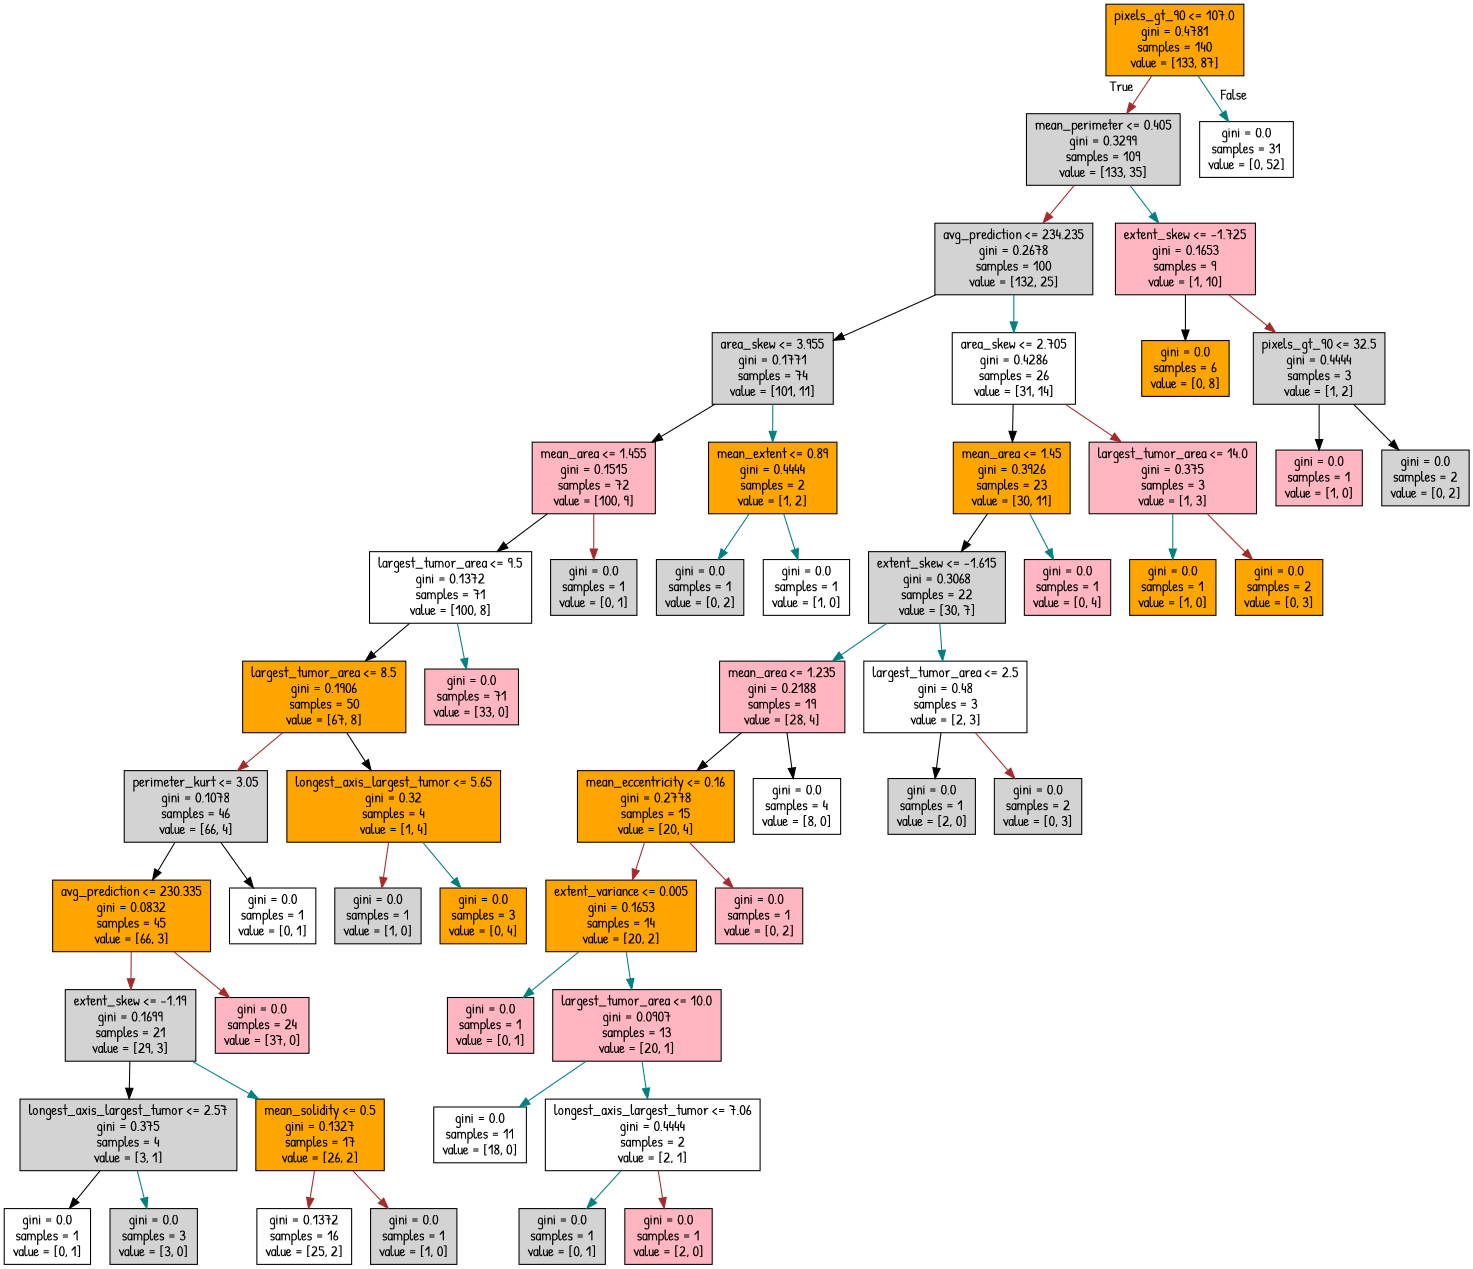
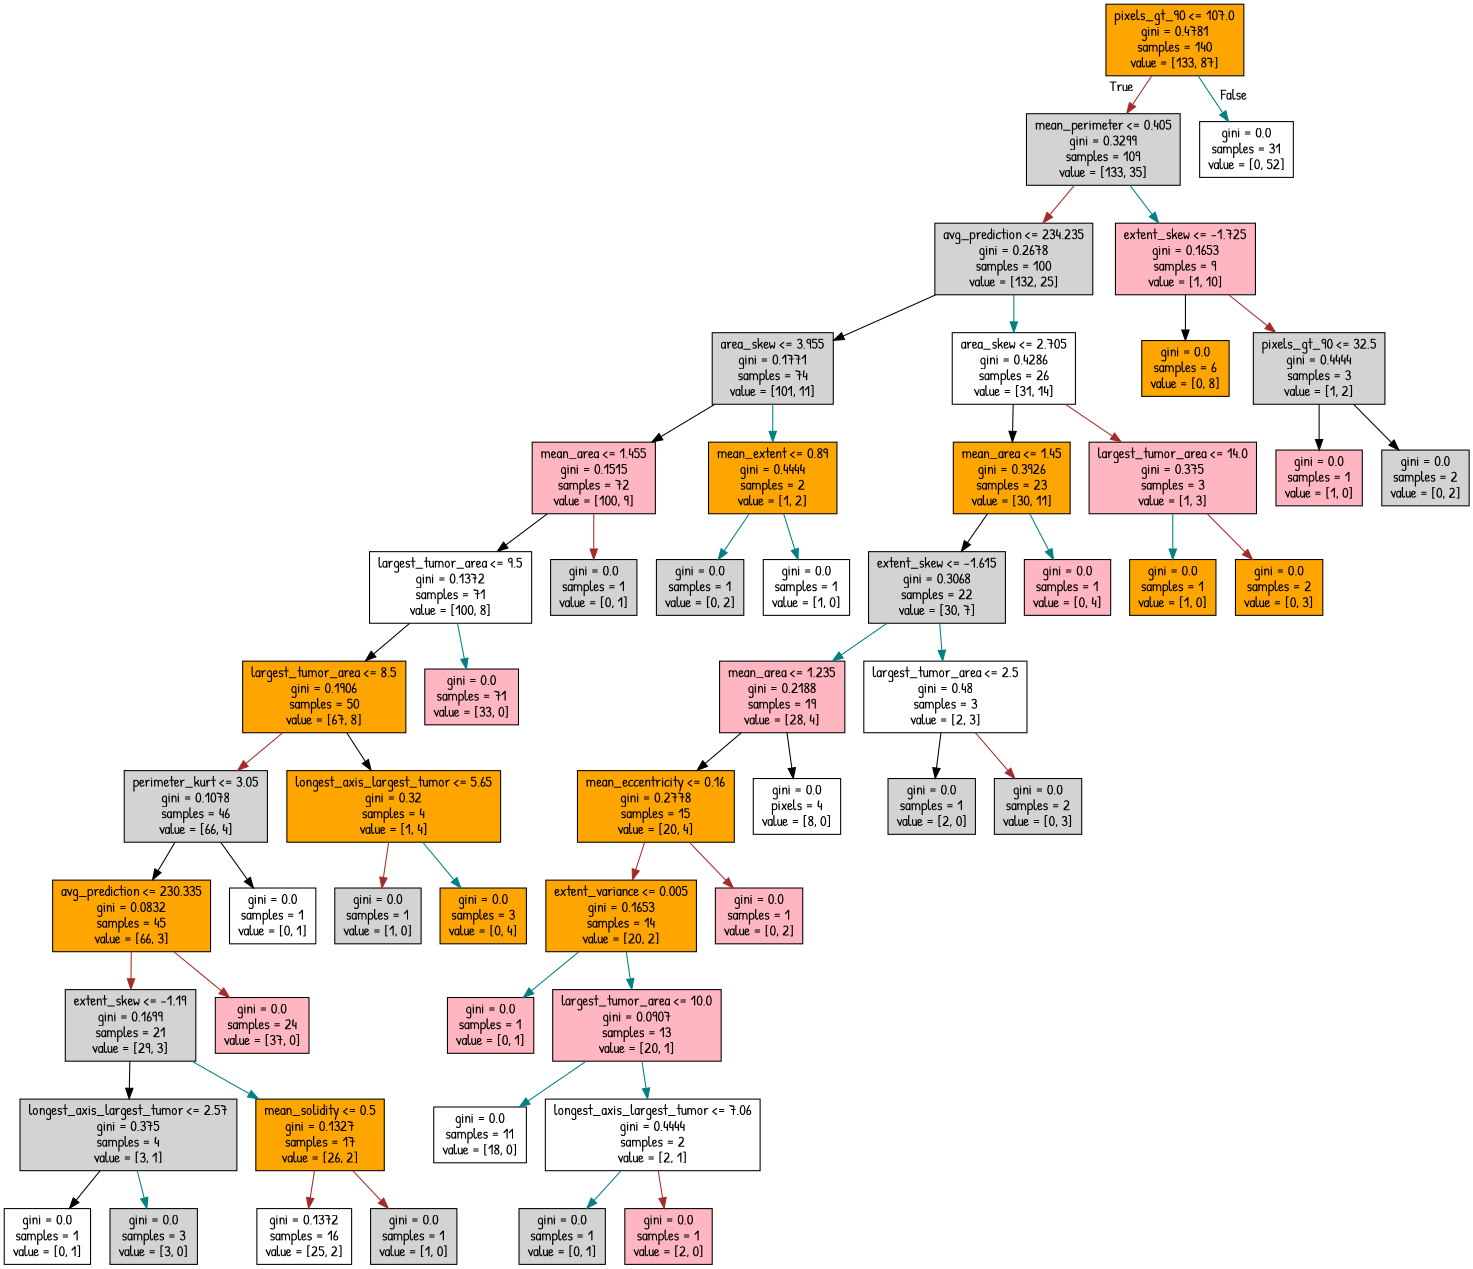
  digraph {
    fontname="Patrick Hand"
    node [fillcolor=lightgrey fontname="Patrick Hand" shape=box style=filled]
    edge [color=teal fontname="Patrick Hand"]
    n1 [fillcolor=orange label="pixels_gt_90 <= 107.0\ngini = 0.4781\nsamples = 140\nvalue = [133, 87]"]
    n2 [label="mean_perimeter <= 0.405\ngini = 0.3299\nsamples = 109\nvalue = [133, 35]"]
    n3 [fillcolor=white label="gini = 0.0\nsamples = 31\nvalue = [0, 52]"]
    n4 [label="avg_prediction <= 234.235\ngini = 0.2678\nsamples = 100\nvalue = [132, 25]"]
    n5 [fillcolor=lightpink label="extent_skew <= -1.725\ngini = 0.1653\nsamples = 9\nvalue = [1, 10]"]
    n6 [label="area_skew <= 3.955\ngini = 0.1771\nsamples = 74\nvalue = [101, 11]"]
    n7 [fillcolor=white label="area_skew <= 2.705\ngini = 0.4286\nsamples = 26\nvalue = [31, 14]"]
    n8 [fillcolor=orange label="gini = 0.0\nsamples = 6\nvalue = [0, 8]"]
    n9 [label="pixels_gt_90 <= 32.5\ngini = 0.4444\nsamples = 3\nvalue = [1, 2]"]
    n10 [fillcolor=lightpink label="mean_area <= 1.455\ngini = 0.1515\nsamples = 72\nvalue = [100, 9]"]
    n11 [fillcolor=orange label="mean_extent <= 0.89\ngini = 0.4444\nsamples = 2\nvalue = [1, 2]"]
    n12 [fillcolor=orange label="mean_area <= 1.45\ngini = 0.3926\nsamples = 23\nvalue = [30, 11]"]
    n13 [fillcolor=lightpink label="largest_tumor_area <= 14.0\ngini = 0.375\nsamples = 3\nvalue = [1, 3]"]
    n14 [fillcolor=white label="largest_tumor_area <= 9.5\ngini = 0.1372\nsamples = 71\nvalue = [100, 8]"]
    n15 [label="gini = 0.0\nsamples = 1\nvalue = [0, 1]"]
    n16 [label="gini = 0.0\nsamples = 1\nvalue = [0, 2]"]
    n17 [fillcolor=white label="gini = 0.0\nsamples = 1\nvalue = [1, 0]"]
    n18 [fillcolor=orange label="largest_tumor_area <= 8.5\ngini = 0.1906\nsamples = 50\nvalue = [67, 8]"]
    n19 [fillcolor=lightpink label="gini = 0.0\nsamples = 71\nvalue = [33, 0]"]
    n20 [label="perimeter_kurt <= 3.05\ngini = 0.1078\nsamples = 46\nvalue = [66, 4]"]
    n21 [fillcolor=orange label="longest_axis_largest_tumor <= 5.65\ngini = 0.32\nsamples = 4\nvalue = [1, 4]"]
    n22 [fillcolor=orange label="avg_prediction <= 230.335\ngini = 0.0832\nsamples = 45\nvalue = [66, 3]"]
    n23 [fillcolor=white label="gini = 0.0\nsamples = 1\nvalue = [0, 1]"]
    n24 [label="gini = 0.0\nsamples = 1\nvalue = [1, 0]"]
    n25 [fillcolor=orange label="gini = 0.0\nsamples = 3\nvalue = [0, 4]"]
    n26 [label="extent_skew <= -1.19\ngini = 0.1699\nsamples = 21\nvalue = [29, 3]"]
    n27 [fillcolor=lightpink label="gini = 0.0\nsamples = 24\nvalue = [37, 0]"]
    n28 [label="longest_axis_largest_tumor <= 2.57\ngini = 0.375\nsamples = 4\nvalue = [3, 1]"]
    n29 [fillcolor=orange label="mean_solidity <= 0.5\ngini = 0.1327\nsamples = 17\nvalue = [26, 2]"]
    n30 [fillcolor=white label="gini = 0.0\nsamples = 1\nvalue = [0, 1]"]
    n31 [label="gini = 0.0\nsamples = 3\nvalue = [3, 0]"]
    n32 [fillcolor=white label="gini = 0.1372\nsamples = 16\nvalue = [25, 2]"]
    n33 [label="gini = 0.0\nsamples = 1\nvalue = [1, 0]"]
    n34 [label="extent_skew <= -1.615\ngini = 0.3068\nsamples = 22\nvalue = [30, 7]"]
    n35 [fillcolor=lightpink label="gini = 0.0\nsamples = 1\nvalue = [0, 4]"]
    n36 [fillcolor=orange label="gini = 0.0\nsamples = 1\nvalue = [1, 0]"]
    n37 [fillcolor=orange label="gini = 0.0\nsamples = 2\nvalue = [0, 3]"]
    n38 [fillcolor=lightpink label="mean_area <= 1.235\ngini = 0.2188\nsamples = 19\nvalue = [28, 4]"]
    n39 [fillcolor=white label="largest_tumor_area <= 2.5\ngini = 0.48\nsamples = 3\nvalue = [2, 3]"]
    n40 [fillcolor=orange label="mean_eccentricity <= 0.16\ngini = 0.2778\nsamples = 15\nvalue = [20, 4]"]
-   n41 [fillcolor=white label="gini = 0.0\nsamples = 4\nvalue = [8, 0]"]
+   n41 [fillcolor=white label="gini = 0.0\npixels = 4\nvalue = [8, 0]"]
    n42 [label="gini = 0.0\nsamples = 1\nvalue = [2, 0]"]
    n43 [label="gini = 0.0\nsamples = 2\nvalue = [0, 3]"]
    n44 [fillcolor=orange label="extent_variance <= 0.005\ngini = 0.1653\nsamples = 14\nvalue = [20, 2]"]
    n45 [fillcolor=lightpink label="gini = 0.0\nsamples = 1\nvalue = [0, 2]"]
    n46 [fillcolor=lightpink label="gini = 0.0\nsamples = 1\nvalue = [0, 1]"]
    n47 [fillcolor=lightpink label="largest_tumor_area <= 10.0\ngini = 0.0907\nsamples = 13\nvalue = [20, 1]"]
    n48 [fillcolor=white label="gini = 0.0\nsamples = 11\nvalue = [18, 0]"]
    n49 [fillcolor=white label="longest_axis_largest_tumor <= 7.06\ngini = 0.4444\nsamples = 2\nvalue = [2, 1]"]
    n50 [label="gini = 0.0\nsamples = 1\nvalue = [0, 1]"]
    n51 [fillcolor=lightpink label="gini = 0.0\nsamples = 1\nvalue = [2, 0]"]
    n52 [fillcolor=lightpink label="gini = 0.0\nsamples = 1\nvalue = [1, 0]"]
    n53 [label="gini = 0.0\nsamples = 2\nvalue = [0, 2]"]
    n1 -> n2 [color=brown headlabel=True labelangle=45 labeldistance=2.5]
    n1 -> n3 [headlabel=False labelangle=-45 labeldistance=2.5]
    n2 -> n4 [color=brown]
    n2 -> n5
    n4 -> n6 [color=black]
    n4 -> n7
    n5 -> n8 [color=black]
    n5 -> n9 [color=brown]
    n6 -> n10 [color=black]
    n6 -> n11
    n7 -> n12 [color=black]
    n7 -> n13 [color=brown]
    n9 -> n52 [color=black]
    n9 -> n53 [color=black]
    n10 -> n14 [color=black]
    n10 -> n15 [color=brown]
    n11 -> n16
    n11 -> n17
    n12 -> n34 [color=black]
    n12 -> n35
    n13 -> n36
    n13 -> n37 [color=brown]
    n14 -> n18 [color=black]
    n14 -> n19
    n18 -> n20 [color=brown]
    n18 -> n21 [color=black]
    n20 -> n22 [color=black]
    n20 -> n23 [color=black]
    n21 -> n24 [color=brown]
    n21 -> n25
    n22 -> n26 [color=brown]
    n22 -> n27 [color=brown]
    n26 -> n28 [color=black]
    n26 -> n29
    n28 -> n30 [color=black]
    n28 -> n31
    n29 -> n32 [color=brown]
    n29 -> n33 [color=brown]
    n34 -> n38
    n34 -> n39
    n38 -> n40 [color=black]
    n38 -> n41 [color=black]
    n39 -> n42 [color=black]
    n39 -> n43 [color=brown]
    n40 -> n44 [color=brown]
    n40 -> n45 [color=brown]
    n44 -> n46
    n44 -> n47
    n47 -> n48
    n47 -> n49
    n49 -> n50
    n49 -> n51 [color=brown]
  }
